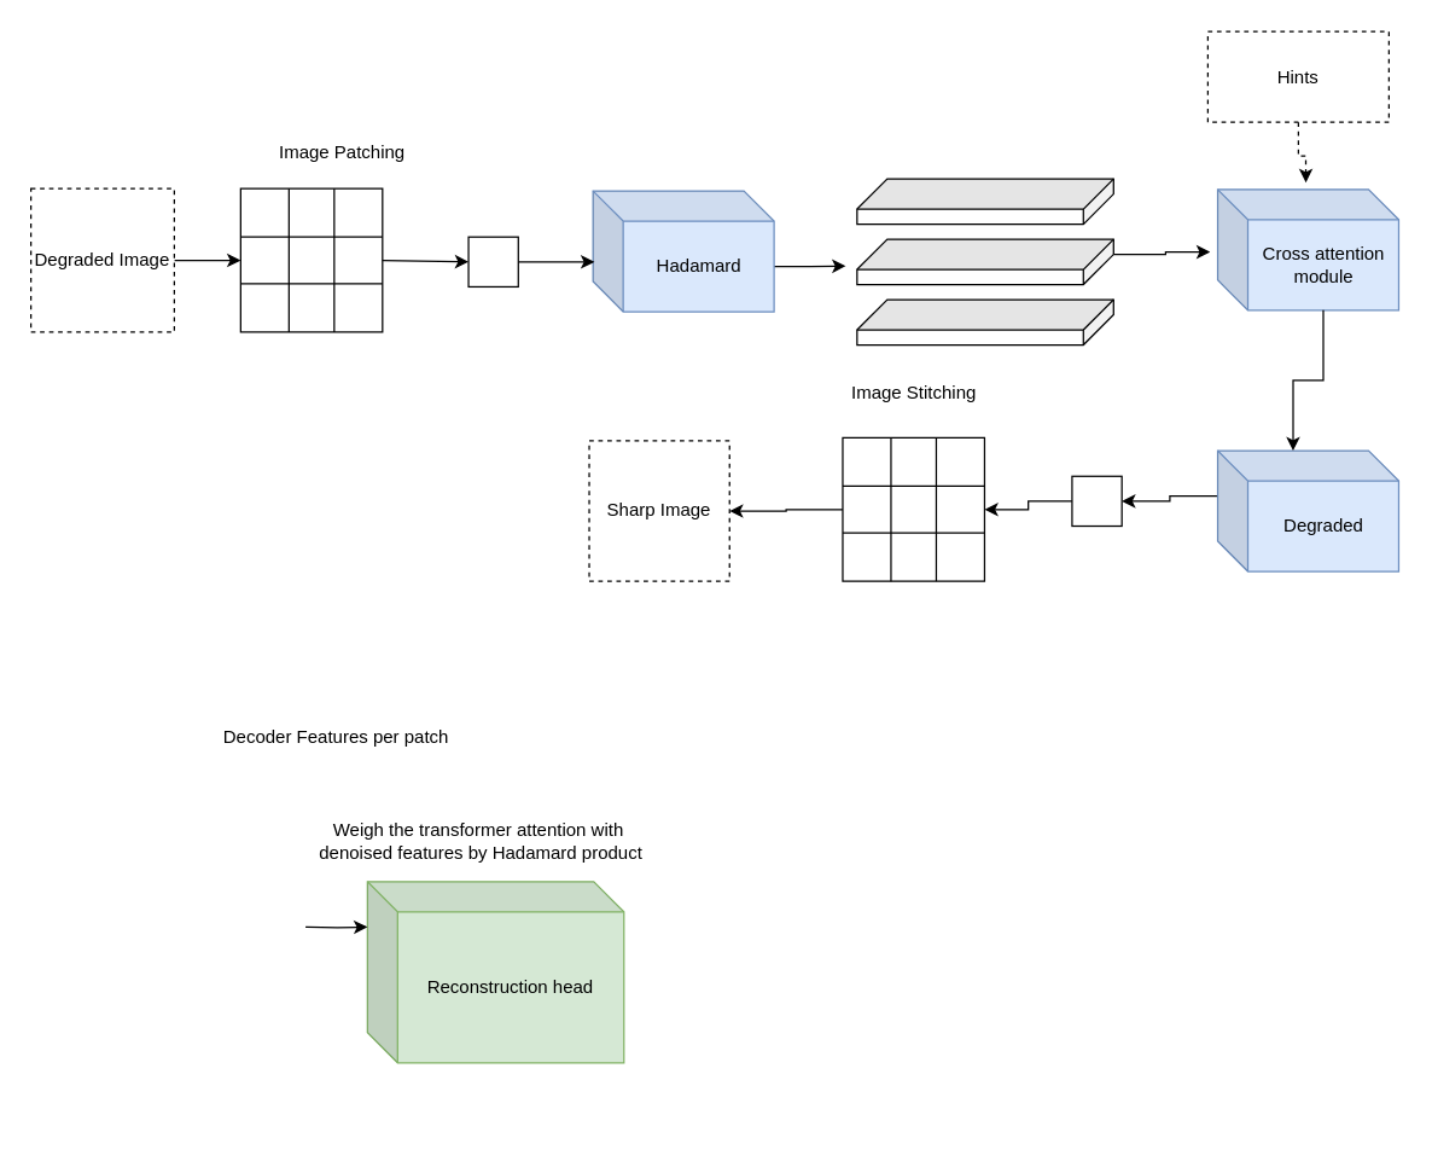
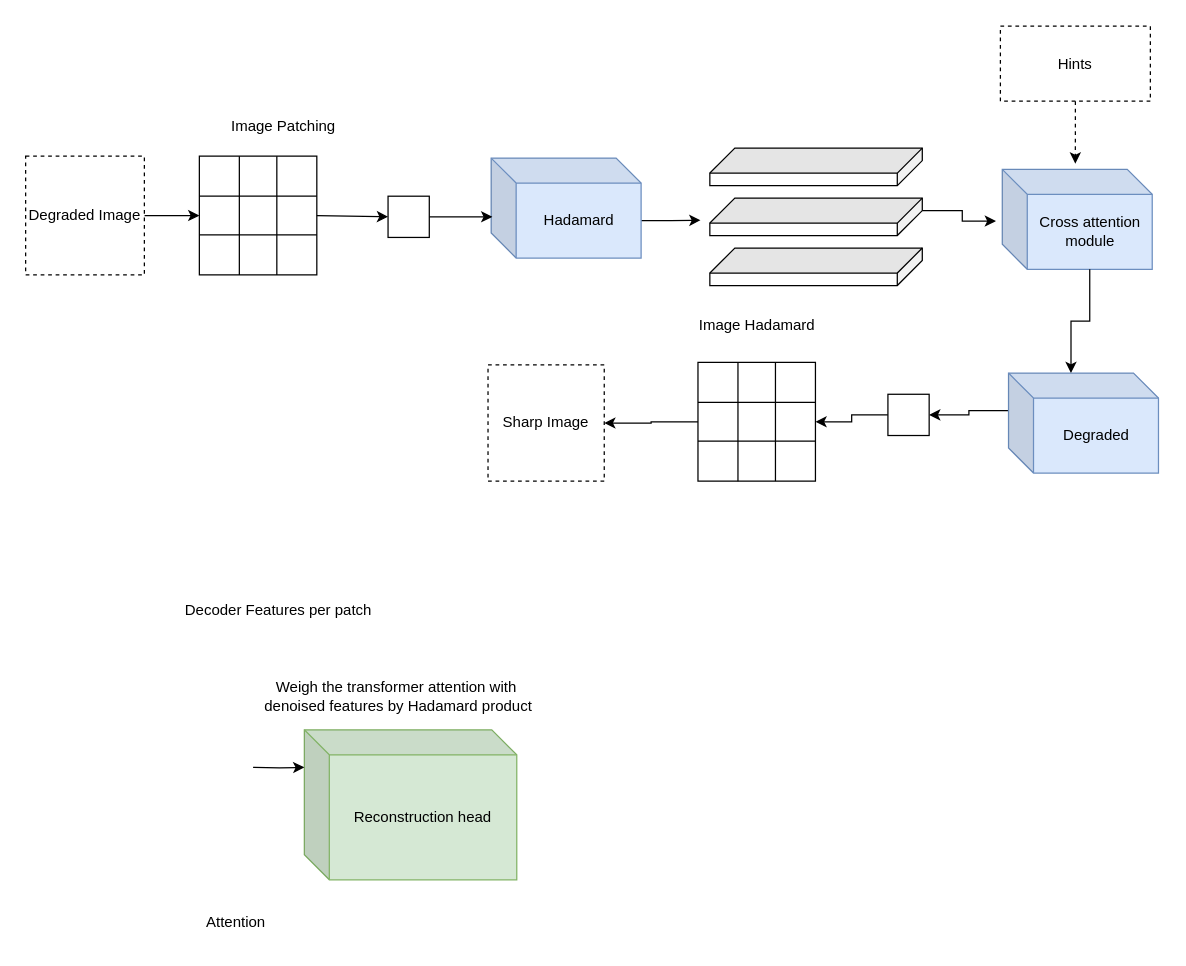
  <mxCell id="0" />
  <mxCell id="1" parent="0" />
  <mxCell id="2" style="edgeStyle=orthogonalEdgeStyle;rounded=0;orthogonalLoop=1;jettySize=auto;html=1;exitX=1;exitY=0.5;exitDx=0;exitDy=0;entryX=0;entryY=0.5;entryDx=0;entryDy=0;" edge="1" parent="1" source="3" target="9"><mxGeometry relative="1" as="geometry" /></mxCell>
  <mxCell id="3" value="Degraded Image" style="whiteSpace=wrap;html=1;aspect=fixed;dashed=1;" vertex="1" parent="1"><mxGeometry x="20" y="124.5" width="95" height="95" as="geometry" /></mxCell>
  <mxCell id="4" value="" style="shape=table;startSize=0;container=1;collapsible=0;childLayout=tableLayout;fontSize=16;" vertex="1" parent="1"><mxGeometry x="159" y="124.5" width="94" height="95" as="geometry" /></mxCell>
  <mxCell id="5" value="" style="shape=tableRow;horizontal=0;startSize=0;swimlaneHead=0;swimlaneBody=0;strokeColor=inherit;top=0;left=0;bottom=0;right=0;collapsible=0;dropTarget=0;fillColor=none;points=[[0,0.5],[1,0.5]];portConstraint=eastwest;fontSize=16;" vertex="1" parent="4"><mxGeometry width="94" height="32" as="geometry" /></mxCell>
  <mxCell id="6" value="" style="shape=partialRectangle;html=1;whiteSpace=wrap;connectable=0;strokeColor=inherit;overflow=hidden;fillColor=none;top=0;left=0;bottom=0;right=0;pointerEvents=1;fontSize=16;" vertex="1" parent="5"><mxGeometry width="32" height="32" as="geometry"><mxRectangle width="32" height="32" as="alternateBounds" /></mxGeometry></mxCell>
  <mxCell id="7" value="" style="shape=partialRectangle;html=1;whiteSpace=wrap;connectable=0;strokeColor=inherit;overflow=hidden;fillColor=none;top=0;left=0;bottom=0;right=0;pointerEvents=1;fontSize=16;" vertex="1" parent="5"><mxGeometry x="32" width="30" height="32" as="geometry"><mxRectangle width="30" height="32" as="alternateBounds" /></mxGeometry></mxCell>
  <mxCell id="8" value="" style="shape=partialRectangle;html=1;whiteSpace=wrap;connectable=0;strokeColor=inherit;overflow=hidden;fillColor=none;top=0;left=0;bottom=0;right=0;pointerEvents=1;fontSize=16;" vertex="1" parent="5"><mxGeometry x="62" width="32" height="32" as="geometry"><mxRectangle width="32" height="32" as="alternateBounds" /></mxGeometry></mxCell>
  <mxCell id="9" value="" style="shape=tableRow;horizontal=0;startSize=0;swimlaneHead=0;swimlaneBody=0;strokeColor=inherit;top=0;left=0;bottom=0;right=0;collapsible=0;dropTarget=0;fillColor=none;points=[[0,0.5],[1,0.5]];portConstraint=eastwest;fontSize=16;" vertex="1" parent="4"><mxGeometry y="32" width="94" height="31" as="geometry" /></mxCell>
  <mxCell id="10" value="" style="shape=partialRectangle;html=1;whiteSpace=wrap;connectable=0;strokeColor=inherit;overflow=hidden;fillColor=none;top=0;left=0;bottom=0;right=0;pointerEvents=1;fontSize=16;" vertex="1" parent="9"><mxGeometry width="32" height="31" as="geometry"><mxRectangle width="32" height="31" as="alternateBounds" /></mxGeometry></mxCell>
  <mxCell id="11" value="" style="shape=partialRectangle;html=1;whiteSpace=wrap;connectable=0;strokeColor=inherit;overflow=hidden;fillColor=none;top=0;left=0;bottom=0;right=0;pointerEvents=1;fontSize=16;" vertex="1" parent="9"><mxGeometry x="32" width="30" height="31" as="geometry"><mxRectangle width="30" height="31" as="alternateBounds" /></mxGeometry></mxCell>
  <mxCell id="12" value="" style="shape=partialRectangle;html=1;whiteSpace=wrap;connectable=0;strokeColor=inherit;overflow=hidden;fillColor=none;top=0;left=0;bottom=0;right=0;pointerEvents=1;fontSize=16;" vertex="1" parent="9"><mxGeometry x="62" width="32" height="31" as="geometry"><mxRectangle width="32" height="31" as="alternateBounds" /></mxGeometry></mxCell>
  <mxCell id="13" value="" style="shape=tableRow;horizontal=0;startSize=0;swimlaneHead=0;swimlaneBody=0;strokeColor=inherit;top=0;left=0;bottom=0;right=0;collapsible=0;dropTarget=0;fillColor=none;points=[[0,0.5],[1,0.5]];portConstraint=eastwest;fontSize=16;" vertex="1" parent="4"><mxGeometry y="63" width="94" height="32" as="geometry" /></mxCell>
  <mxCell id="14" value="" style="shape=partialRectangle;html=1;whiteSpace=wrap;connectable=0;strokeColor=inherit;overflow=hidden;fillColor=none;top=0;left=0;bottom=0;right=0;pointerEvents=1;fontSize=16;" vertex="1" parent="13"><mxGeometry width="32" height="32" as="geometry"><mxRectangle width="32" height="32" as="alternateBounds" /></mxGeometry></mxCell>
  <mxCell id="15" value="" style="shape=partialRectangle;html=1;whiteSpace=wrap;connectable=0;strokeColor=inherit;overflow=hidden;fillColor=none;top=0;left=0;bottom=0;right=0;pointerEvents=1;fontSize=16;" vertex="1" parent="13"><mxGeometry x="32" width="30" height="32" as="geometry"><mxRectangle width="30" height="32" as="alternateBounds" /></mxGeometry></mxCell>
  <mxCell id="16" value="" style="shape=partialRectangle;html=1;whiteSpace=wrap;connectable=0;strokeColor=inherit;overflow=hidden;fillColor=none;top=0;left=0;bottom=0;right=0;pointerEvents=1;fontSize=16;" vertex="1" parent="13"><mxGeometry x="62" width="32" height="32" as="geometry"><mxRectangle width="32" height="32" as="alternateBounds" /></mxGeometry></mxCell>
  <mxCell id="17" value="" style="whiteSpace=wrap;html=1;aspect=fixed;" vertex="1" parent="1"><mxGeometry x="310" y="156.5" width="33" height="33" as="geometry" /></mxCell>
  <mxCell id="18" style="edgeStyle=orthogonalEdgeStyle;rounded=0;orthogonalLoop=1;jettySize=auto;html=1;exitX=0;exitY=0;exitDx=120;exitDy=50;exitPerimeter=0;" edge="1" parent="1" source="19"><mxGeometry relative="1" as="geometry"><mxPoint x="560" y="175.765" as="targetPoint" /></mxGeometry></mxCell>
  <mxCell id="19" value="Hadamard" style="shape=cube;whiteSpace=wrap;html=1;boundedLbl=1;backgroundOutline=1;darkOpacity=0.05;darkOpacity2=0.1;fillColor=#dae8fc;strokeColor=#6c8ebf;" vertex="1" parent="1"><mxGeometry x="392.5" y="126" width="120" height="80" as="geometry" /></mxCell>
  <mxCell id="20" value="Reconstruction head" style="shape=cube;whiteSpace=wrap;html=1;boundedLbl=1;backgroundOutline=1;darkOpacity=0.05;darkOpacity2=0.1;fillColor=#d5e8d4;strokeColor=#82b366;" vertex="1" parent="1"><mxGeometry x="243" y="583.5" width="170" height="120" as="geometry" /></mxCell>
  <mxCell id="21" value="Sharp Image" style="whiteSpace=wrap;html=1;aspect=fixed;dashed=1;" vertex="1" parent="1"><mxGeometry x="390" y="291.5" width="93" height="93" as="geometry" /></mxCell>
  <mxCell id="22" style="edgeStyle=orthogonalEdgeStyle;rounded=0;orthogonalLoop=1;jettySize=auto;html=1;exitX=1;exitY=0.5;exitDx=0;exitDy=0;entryX=0;entryY=0.5;entryDx=0;entryDy=0;" edge="1" parent="1" source="9" target="17"><mxGeometry relative="1" as="geometry"><Array as="points"><mxPoint x="310" y="172" /><mxPoint x="310" y="172" /></Array></mxGeometry></mxCell>
  <mxCell id="23" style="edgeStyle=orthogonalEdgeStyle;rounded=0;orthogonalLoop=1;jettySize=auto;html=1;exitX=1;exitY=0.5;exitDx=0;exitDy=0;entryX=0;entryY=0;entryDx=0;entryDy=30;entryPerimeter=0;" edge="1" parent="1" target="20"><mxGeometry relative="1" as="geometry"><mxPoint x="202" y="613.5" as="sourcePoint" /></mxGeometry></mxCell>
  <mxCell id="24" value="Decoder Features per patch" style="text;html=1;align=center;verticalAlign=middle;resizable=0;points=[];autosize=1;strokeColor=none;fillColor=none;" vertex="1" parent="1"><mxGeometry x="135" y="475" width="173" height="26" as="geometry" /></mxCell>
+ <mxCell id="25" value="Attention" style="text;html=1;align=center;verticalAlign=middle;resizable=0;points=[];autosize=1;strokeColor=none;fillColor=none;" vertex="1" parent="1"><mxGeometry x="155" y="724.5" width="65" height="26" as="geometry" /></mxCell>
  <mxCell id="26" value="Weigh the transformer attention with&amp;nbsp;&lt;div&gt;denoised features by Hadamard product&lt;/div&gt;" style="text;html=1;align=center;verticalAlign=middle;resizable=0;points=[];autosize=1;strokeColor=none;fillColor=none;" vertex="1" parent="1"><mxGeometry x="202" y="536" width="232" height="41" as="geometry" /></mxCell>
  <mxCell id="27" style="edgeStyle=orthogonalEdgeStyle;rounded=0;orthogonalLoop=1;jettySize=auto;html=1;exitX=1;exitY=0.5;exitDx=0;exitDy=0;entryX=0.008;entryY=0.588;entryDx=0;entryDy=0;entryPerimeter=0;" edge="1" parent="1" source="17" target="19"><mxGeometry relative="1" as="geometry" /></mxCell>
  <mxCell id="28" value="" style="shape=table;startSize=0;container=1;collapsible=0;childLayout=tableLayout;fontSize=16;" vertex="1" parent="1"><mxGeometry x="558" y="289.5" width="94" height="95" as="geometry" /></mxCell>
  <mxCell id="29" value="" style="shape=tableRow;horizontal=0;startSize=0;swimlaneHead=0;swimlaneBody=0;strokeColor=inherit;top=0;left=0;bottom=0;right=0;collapsible=0;dropTarget=0;fillColor=none;points=[[0,0.5],[1,0.5]];portConstraint=eastwest;fontSize=16;" vertex="1" parent="28"><mxGeometry width="94" height="32" as="geometry" /></mxCell>
  <mxCell id="30" value="" style="shape=partialRectangle;html=1;whiteSpace=wrap;connectable=0;strokeColor=inherit;overflow=hidden;fillColor=none;top=0;left=0;bottom=0;right=0;pointerEvents=1;fontSize=16;" vertex="1" parent="29"><mxGeometry width="32" height="32" as="geometry"><mxRectangle width="32" height="32" as="alternateBounds" /></mxGeometry></mxCell>
  <mxCell id="31" value="" style="shape=partialRectangle;html=1;whiteSpace=wrap;connectable=0;strokeColor=inherit;overflow=hidden;fillColor=none;top=0;left=0;bottom=0;right=0;pointerEvents=1;fontSize=16;" vertex="1" parent="29"><mxGeometry x="32" width="30" height="32" as="geometry"><mxRectangle width="30" height="32" as="alternateBounds" /></mxGeometry></mxCell>
  <mxCell id="32" value="" style="shape=partialRectangle;html=1;whiteSpace=wrap;connectable=0;strokeColor=inherit;overflow=hidden;fillColor=none;top=0;left=0;bottom=0;right=0;pointerEvents=1;fontSize=16;" vertex="1" parent="29"><mxGeometry x="62" width="32" height="32" as="geometry"><mxRectangle width="32" height="32" as="alternateBounds" /></mxGeometry></mxCell>
  <mxCell id="33" value="" style="shape=tableRow;horizontal=0;startSize=0;swimlaneHead=0;swimlaneBody=0;strokeColor=inherit;top=0;left=0;bottom=0;right=0;collapsible=0;dropTarget=0;fillColor=none;points=[[0,0.5],[1,0.5]];portConstraint=eastwest;fontSize=16;" vertex="1" parent="28"><mxGeometry y="32" width="94" height="31" as="geometry" /></mxCell>
  <mxCell id="34" value="" style="shape=partialRectangle;html=1;whiteSpace=wrap;connectable=0;strokeColor=inherit;overflow=hidden;fillColor=none;top=0;left=0;bottom=0;right=0;pointerEvents=1;fontSize=16;" vertex="1" parent="33"><mxGeometry width="32" height="31" as="geometry"><mxRectangle width="32" height="31" as="alternateBounds" /></mxGeometry></mxCell>
  <mxCell id="35" value="" style="shape=partialRectangle;html=1;whiteSpace=wrap;connectable=0;strokeColor=inherit;overflow=hidden;fillColor=none;top=0;left=0;bottom=0;right=0;pointerEvents=1;fontSize=16;" vertex="1" parent="33"><mxGeometry x="32" width="30" height="31" as="geometry"><mxRectangle width="30" height="31" as="alternateBounds" /></mxGeometry></mxCell>
  <mxCell id="36" value="" style="shape=partialRectangle;html=1;whiteSpace=wrap;connectable=0;strokeColor=inherit;overflow=hidden;fillColor=none;top=0;left=0;bottom=0;right=0;pointerEvents=1;fontSize=16;" vertex="1" parent="33"><mxGeometry x="62" width="32" height="31" as="geometry"><mxRectangle width="32" height="31" as="alternateBounds" /></mxGeometry></mxCell>
  <mxCell id="37" value="" style="shape=tableRow;horizontal=0;startSize=0;swimlaneHead=0;swimlaneBody=0;strokeColor=inherit;top=0;left=0;bottom=0;right=0;collapsible=0;dropTarget=0;fillColor=none;points=[[0,0.5],[1,0.5]];portConstraint=eastwest;fontSize=16;" vertex="1" parent="28"><mxGeometry y="63" width="94" height="32" as="geometry" /></mxCell>
  <mxCell id="38" value="" style="shape=partialRectangle;html=1;whiteSpace=wrap;connectable=0;strokeColor=inherit;overflow=hidden;fillColor=none;top=0;left=0;bottom=0;right=0;pointerEvents=1;fontSize=16;" vertex="1" parent="37"><mxGeometry width="32" height="32" as="geometry"><mxRectangle width="32" height="32" as="alternateBounds" /></mxGeometry></mxCell>
  <mxCell id="39" value="" style="shape=partialRectangle;html=1;whiteSpace=wrap;connectable=0;strokeColor=inherit;overflow=hidden;fillColor=none;top=0;left=0;bottom=0;right=0;pointerEvents=1;fontSize=16;" vertex="1" parent="37"><mxGeometry x="32" width="30" height="32" as="geometry"><mxRectangle width="30" height="32" as="alternateBounds" /></mxGeometry></mxCell>
  <mxCell id="40" value="" style="shape=partialRectangle;html=1;whiteSpace=wrap;connectable=0;strokeColor=inherit;overflow=hidden;fillColor=none;top=0;left=0;bottom=0;right=0;pointerEvents=1;fontSize=16;" vertex="1" parent="37"><mxGeometry x="62" width="32" height="32" as="geometry"><mxRectangle width="32" height="32" as="alternateBounds" /></mxGeometry></mxCell>
- <mxCell id="41" value="Image Stitching" style="text;html=1;align=center;verticalAlign=middle;resizable=0;points=[];autosize=1;strokeColor=none;fillColor=none;" vertex="1" parent="1"><mxGeometry x="550" y="245" width="110" height="30" as="geometry" /></mxCell>
+ <mxCell id="41" value="Image Hadamard" style="text;html=1;align=center;verticalAlign=middle;resizable=0;points=[];autosize=1;strokeColor=none;fillColor=none;" vertex="1" parent="1"><mxGeometry x="550" y="245" width="110" height="30" as="geometry" /></mxCell>
  <mxCell id="42" value="Image Patching" style="text;html=1;align=center;verticalAlign=middle;resizable=0;points=[];autosize=1;strokeColor=none;fillColor=none;" vertex="1" parent="1"><mxGeometry x="171" y="85.5" width="110" height="30" as="geometry" /></mxCell>
  <mxCell id="43" style="edgeStyle=orthogonalEdgeStyle;rounded=0;orthogonalLoop=1;jettySize=auto;html=1;exitX=0;exitY=0;exitDx=0;exitDy=30;exitPerimeter=0;entryX=1;entryY=0.5;entryDx=0;entryDy=0;" edge="1" parent="1" source="44" target="54"><mxGeometry relative="1" as="geometry" /></mxCell>
  <mxCell id="44" value="Degraded" style="shape=cube;whiteSpace=wrap;html=1;boundedLbl=1;backgroundOutline=1;darkOpacity=0.05;darkOpacity2=0.1;fillColor=#dae8fc;strokeColor=#6c8ebf;" vertex="1" parent="1"><mxGeometry x="806.5" y="298" width="120" height="80" as="geometry" /></mxCell>
  <mxCell id="45" value="Hints" style="rounded=0;whiteSpace=wrap;html=1;dashed=1;" vertex="1" parent="1"><mxGeometry x="800" y="20.5" width="120" height="60" as="geometry" /></mxCell>
  <mxCell id="46" value="" style="shape=cube;whiteSpace=wrap;html=1;boundedLbl=1;backgroundOutline=1;darkOpacity=0.05;darkOpacity2=0.1;rotation=90;" vertex="1" parent="1"><mxGeometry x="637.5" y="48" width="30" height="170" as="geometry" /></mxCell>
  <mxCell id="47" value="" style="shape=cube;whiteSpace=wrap;html=1;boundedLbl=1;backgroundOutline=1;darkOpacity=0.05;darkOpacity2=0.1;rotation=90;" vertex="1" parent="1"><mxGeometry x="637.5" y="88" width="30" height="170" as="geometry" /></mxCell>
  <mxCell id="48" value="" style="shape=cube;whiteSpace=wrap;html=1;boundedLbl=1;backgroundOutline=1;darkOpacity=0.05;darkOpacity2=0.1;rotation=90;" vertex="1" parent="1"><mxGeometry x="637.5" y="128" width="30" height="170" as="geometry" /></mxCell>
- <mxCell id="49" value="Cross attention module" style="shape=cube;whiteSpace=wrap;html=1;boundedLbl=1;backgroundOutline=1;darkOpacity=0.05;darkOpacity2=0.1;fillColor=#dae8fc;strokeColor=#6c8ebf;" vertex="1" parent="1"><mxGeometry x="806.5" y="125" width="120" height="80" as="geometry" /></mxCell>
+ <mxCell id="49" value="Cross attention module" style="shape=cube;whiteSpace=wrap;html=1;boundedLbl=1;backgroundOutline=1;darkOpacity=0.05;darkOpacity2=0.1;fillColor=#dae8fc;strokeColor=#6c8ebf;" vertex="1" parent="1"><mxGeometry x="801.5" y="135" width="120" height="80" as="geometry" /></mxCell>
  <mxCell id="50" style="edgeStyle=orthogonalEdgeStyle;rounded=0;orthogonalLoop=1;jettySize=auto;html=1;exitX=0;exitY=0;exitDx=10;exitDy=0;exitPerimeter=0;entryX=-0.042;entryY=0.518;entryDx=0;entryDy=0;entryPerimeter=0;" edge="1" parent="1" source="47" target="49"><mxGeometry relative="1" as="geometry" /></mxCell>
  <mxCell id="51" style="edgeStyle=orthogonalEdgeStyle;rounded=0;orthogonalLoop=1;jettySize=auto;html=1;exitX=0.5;exitY=1;exitDx=0;exitDy=0;entryX=0.487;entryY=-0.057;entryDx=0;entryDy=0;entryPerimeter=0;dashed=1;" edge="1" parent="1" source="45" target="49"><mxGeometry relative="1" as="geometry" /></mxCell>
  <mxCell id="52" style="edgeStyle=orthogonalEdgeStyle;rounded=0;orthogonalLoop=1;jettySize=auto;html=1;exitX=0;exitY=0;exitDx=70;exitDy=80;exitPerimeter=0;entryX=0;entryY=0;entryDx=50;entryDy=0;entryPerimeter=0;" edge="1" parent="1" source="49" target="44"><mxGeometry relative="1" as="geometry" /></mxCell>
  <mxCell id="53" style="edgeStyle=orthogonalEdgeStyle;rounded=0;orthogonalLoop=1;jettySize=auto;html=1;exitX=0;exitY=0.5;exitDx=0;exitDy=0;entryX=1;entryY=0.5;entryDx=0;entryDy=0;" edge="1" parent="1" source="54" target="33"><mxGeometry relative="1" as="geometry" /></mxCell>
  <mxCell id="54" value="" style="whiteSpace=wrap;html=1;aspect=fixed;" vertex="1" parent="1"><mxGeometry x="710" y="315" width="33" height="33" as="geometry" /></mxCell>
  <mxCell id="55" style="edgeStyle=orthogonalEdgeStyle;rounded=0;orthogonalLoop=1;jettySize=auto;html=1;exitX=0;exitY=0.5;exitDx=0;exitDy=0;entryX=1;entryY=0.5;entryDx=0;entryDy=0;" edge="1" parent="1" source="33" target="21"><mxGeometry relative="1" as="geometry" /></mxCell>
